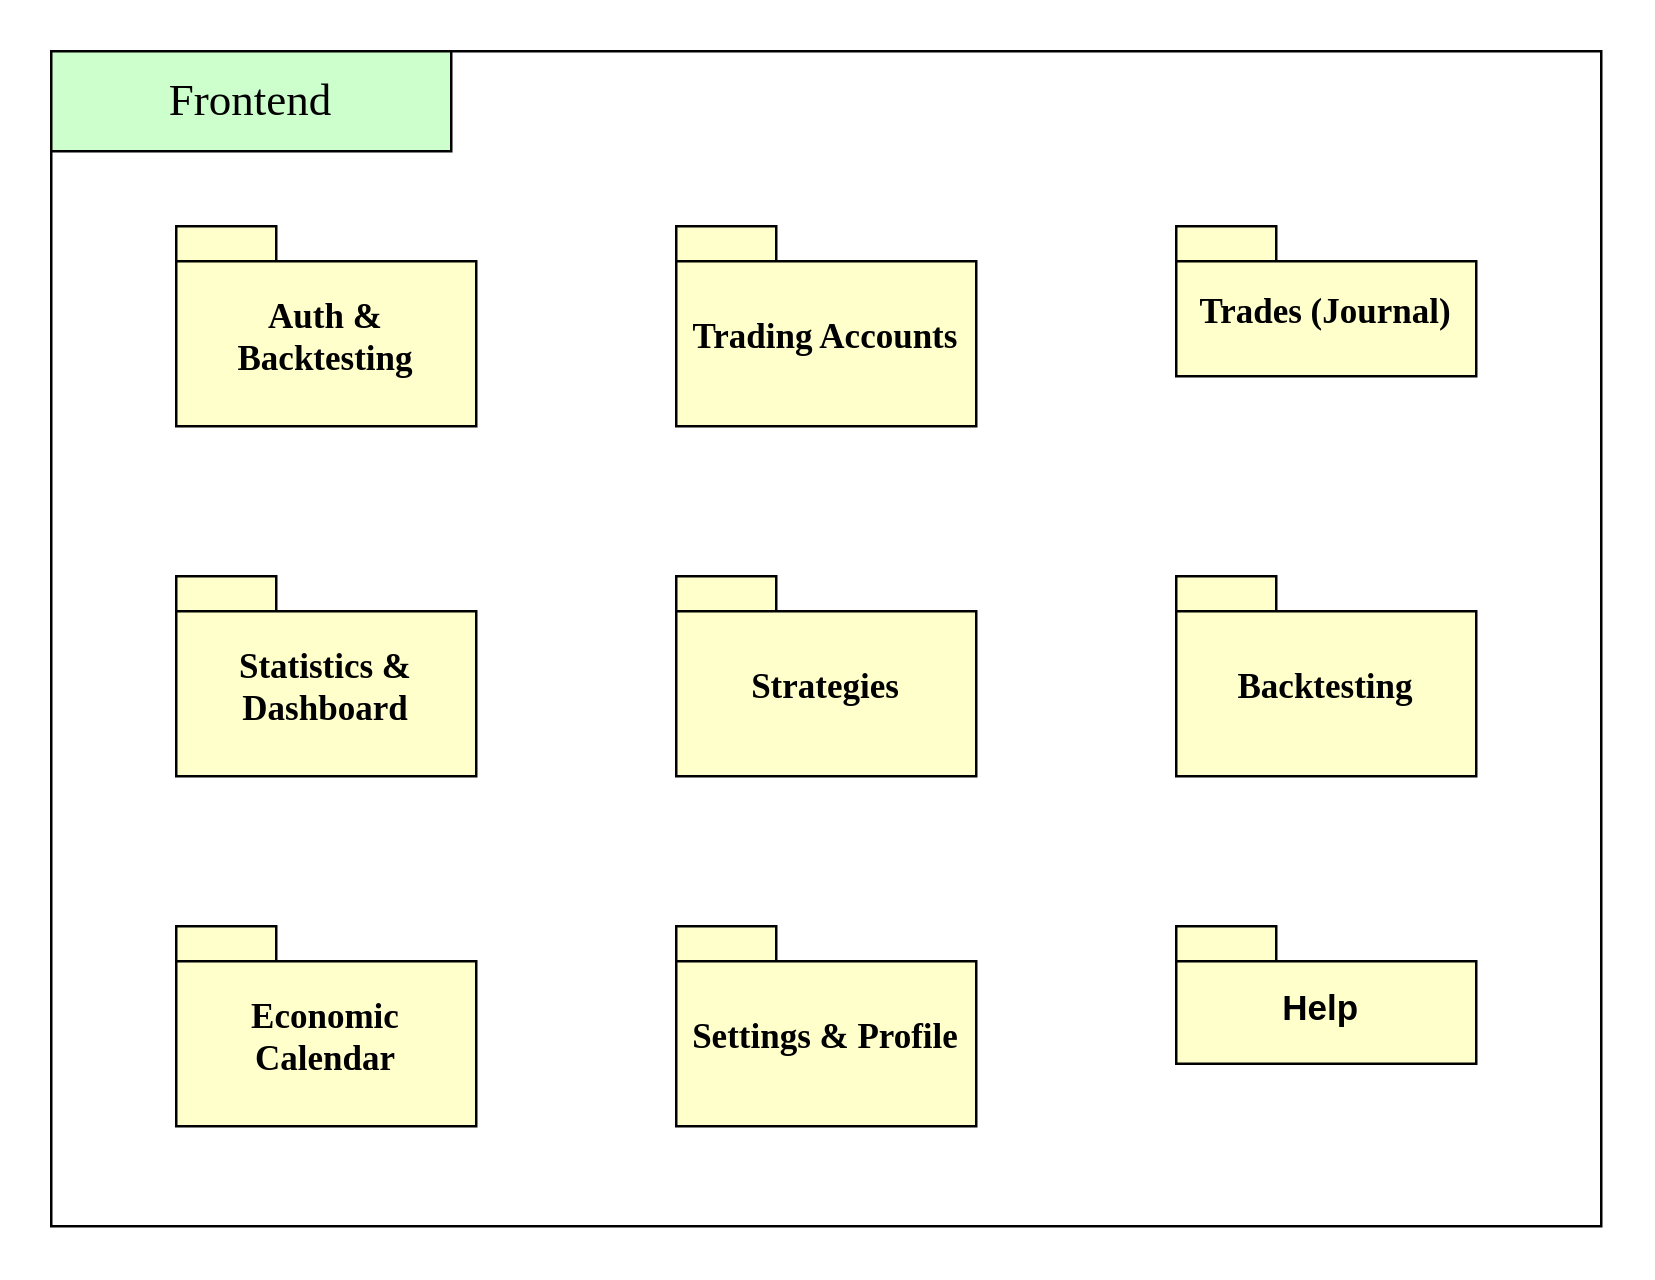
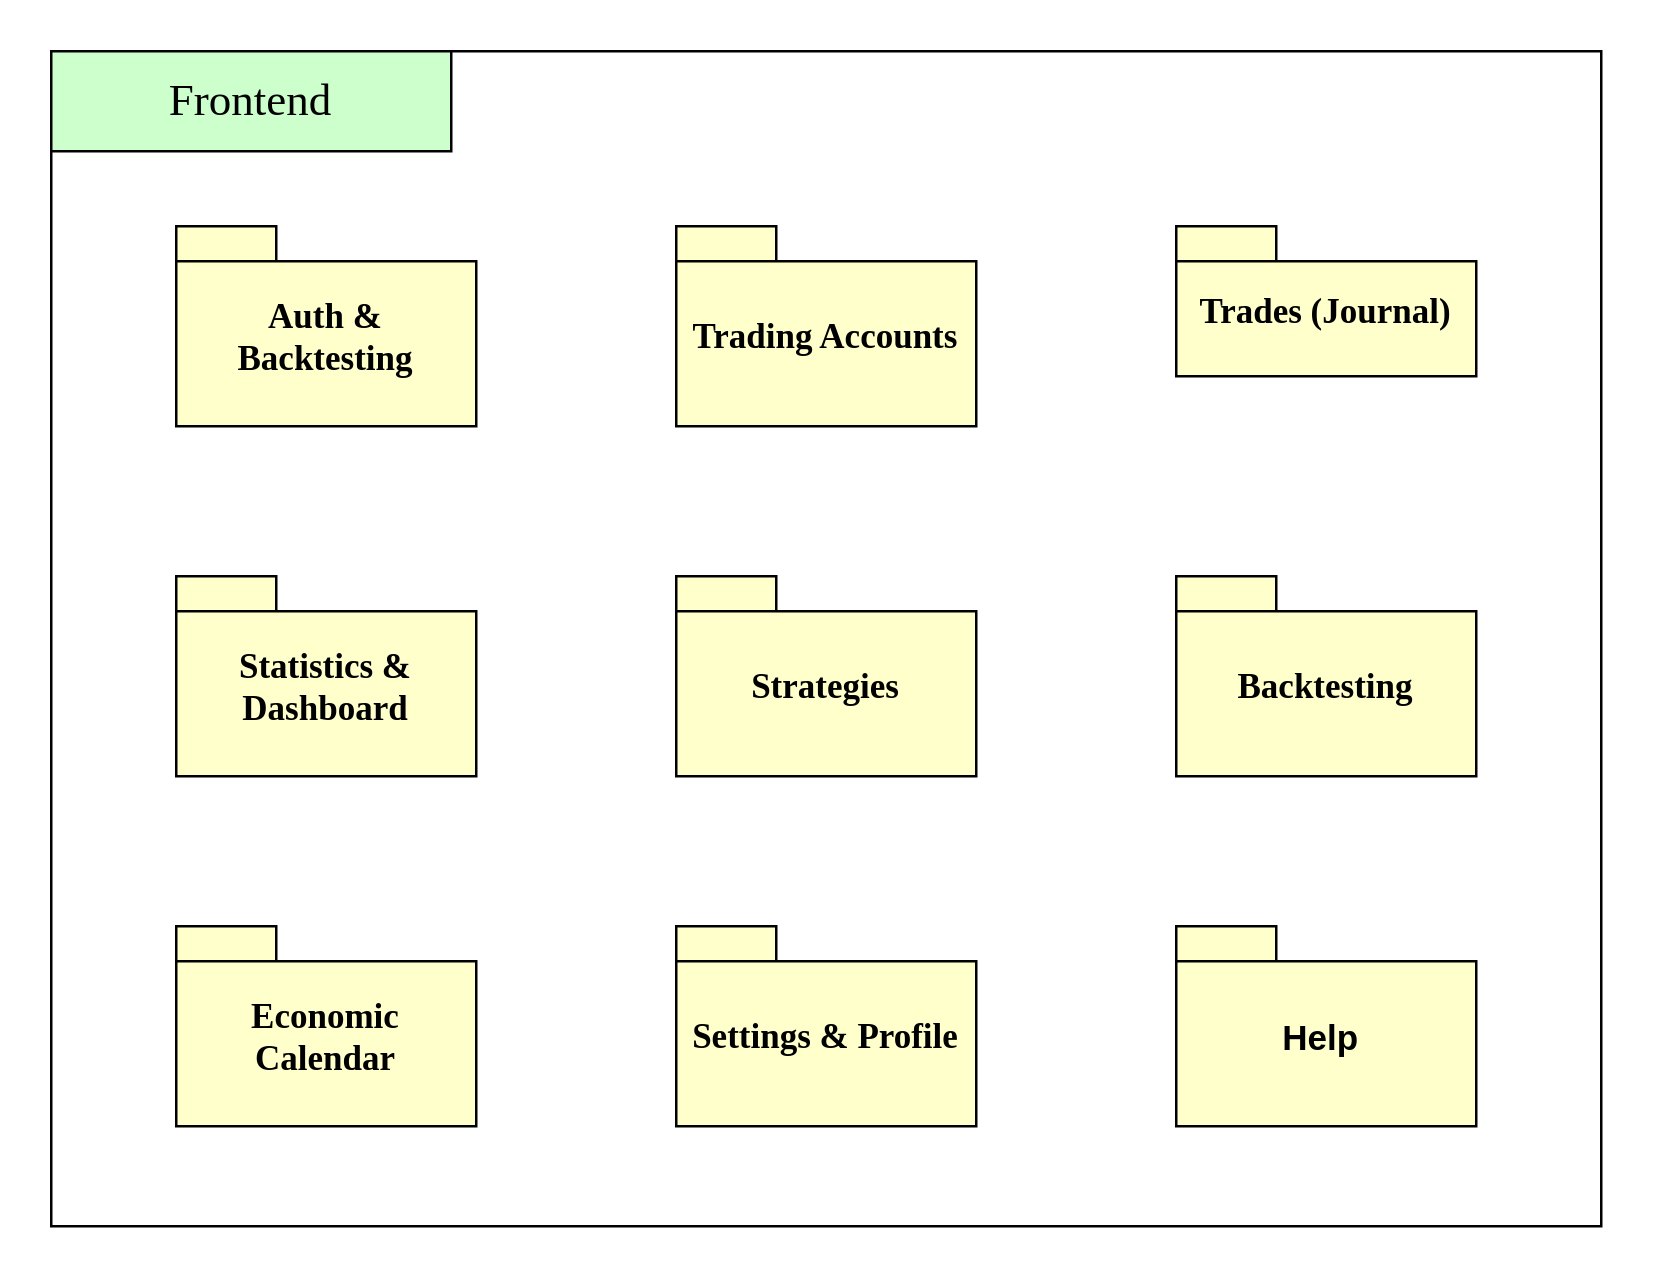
  <mxCell id="0" />
  <mxCell id="1" parent="0" />
  <mxCell id="2" value="" style="html=1;dropTarget=0;whiteSpace=wrap;" vertex="1" parent="1"><mxGeometry x="20" y="20" width="620" height="470" as="geometry" /></mxCell>
  <mxCell id="3" value="&lt;font style=&quot;font-size: 18px;&quot; face=&quot;Comic Sans MS&quot;&gt;Frontend&lt;/font&gt;" style="html=1;whiteSpace=wrap;fillColor=#CCFFCC;" vertex="1" parent="1"><mxGeometry x="20" y="20" width="160" height="40" as="geometry" /></mxCell>
  <mxCell id="4" value="&lt;font style=&quot;font-size: 14px;&quot; face=&quot;Comic Sans MS&quot;&gt;Auth &amp;amp; Backtesting&lt;/font&gt;" style="shape=folder;fontStyle=1;spacingTop=10;tabWidth=40;tabHeight=14;tabPosition=left;html=1;whiteSpace=wrap;fillColor=#FFFFCC;" vertex="1" parent="1"><mxGeometry x="70" y="90" width="120" height="80" as="geometry" /></mxCell>
  <mxCell id="5" value="&lt;font style=&quot;font-size: 14px;&quot; face=&quot;Comic Sans MS&quot;&gt;Trading Accounts&lt;/font&gt;" style="shape=folder;fontStyle=1;spacingTop=10;tabWidth=40;tabHeight=14;tabPosition=left;html=1;whiteSpace=wrap;fillColor=#FFFFCC;" vertex="1" parent="1"><mxGeometry x="270" y="90" width="120" height="80" as="geometry" /></mxCell>
  <mxCell id="6" value="&lt;font face=&quot;Comic Sans MS&quot; style=&quot;font-size: 14px;&quot;&gt;Trades (Journal)&lt;/font&gt;" style="shape=folder;fontStyle=1;spacingTop=10;tabWidth=40;tabHeight=14;tabPosition=left;html=1;whiteSpace=wrap;fillColor=#FFFFCC;" vertex="1" parent="1"><mxGeometry x="470" y="90" width="120" height="60" as="geometry" /></mxCell>
  <mxCell id="7" value="&lt;font face=&quot;Comic Sans MS&quot; style=&quot;font-size: 14px;&quot;&gt;Statistics &amp;amp; Dashboard&lt;/font&gt;" style="shape=folder;fontStyle=1;spacingTop=10;tabWidth=40;tabHeight=14;tabPosition=left;html=1;whiteSpace=wrap;fillColor=#FFFFCC;" vertex="1" parent="1"><mxGeometry x="70" y="230" width="120" height="80" as="geometry" /></mxCell>
  <mxCell id="8" value="&lt;strong data-end=&quot;847&quot; data-start=&quot;833&quot;&gt;&lt;font style=&quot;font-size: 14px;&quot; face=&quot;Comic Sans MS&quot;&gt;Strategies&lt;/font&gt;&lt;/strong&gt;" style="shape=folder;fontStyle=1;spacingTop=10;tabWidth=40;tabHeight=14;tabPosition=left;html=1;whiteSpace=wrap;fillColor=#FFFFCC;" vertex="1" parent="1"><mxGeometry x="270" y="230" width="120" height="80" as="geometry" /></mxCell>
  <mxCell id="9" value="&lt;font face=&quot;Comic Sans MS&quot; style=&quot;font-size: 14px;&quot;&gt;Backtesting&lt;/font&gt;" style="shape=folder;fontStyle=1;spacingTop=10;tabWidth=40;tabHeight=14;tabPosition=left;html=1;whiteSpace=wrap;fillColor=#FFFFCC;" vertex="1" parent="1"><mxGeometry x="470" y="230" width="120" height="80" as="geometry" /></mxCell>
  <mxCell id="10" value="&lt;font face=&quot;Comic Sans MS&quot; style=&quot;font-size: 14px;&quot;&gt;Economic Calendar&lt;/font&gt;" style="shape=folder;fontStyle=1;spacingTop=10;tabWidth=40;tabHeight=14;tabPosition=left;html=1;whiteSpace=wrap;fillColor=#FFFFCC;" vertex="1" parent="1"><mxGeometry x="70" y="370" width="120" height="80" as="geometry" /></mxCell>
  <mxCell id="11" value="&lt;font face=&quot;Comic Sans MS&quot; style=&quot;font-size: 14px;&quot;&gt;Settings &amp;amp; Profile&lt;/font&gt;" style="shape=folder;fontStyle=1;spacingTop=10;tabWidth=40;tabHeight=14;tabPosition=left;html=1;whiteSpace=wrap;fillColor=#FFFFCC;" vertex="1" parent="1"><mxGeometry x="270" y="370" width="120" height="80" as="geometry" /></mxCell>
- <mxCell id="12" value="&lt;font style=&quot;font-size: 14px;&quot;&gt;Help&amp;nbsp;&lt;/font&gt;" style="shape=folder;fontStyle=1;spacingTop=10;tabWidth=40;tabHeight=14;tabPosition=left;html=1;whiteSpace=wrap;fillColor=#FFFFCC;" vertex="1" parent="1"><mxGeometry x="470" y="370" width="120" height="55" as="geometry" /></mxCell>
+ <mxCell id="12" value="&lt;font style=&quot;font-size: 14px;&quot;&gt;Help&amp;nbsp;&lt;/font&gt;" style="shape=folder;fontStyle=1;spacingTop=10;tabWidth=40;tabHeight=14;tabPosition=left;html=1;whiteSpace=wrap;fillColor=#FFFFCC;" vertex="1" parent="1"><mxGeometry x="470" y="370" width="120" height="80" as="geometry" /></mxCell>
